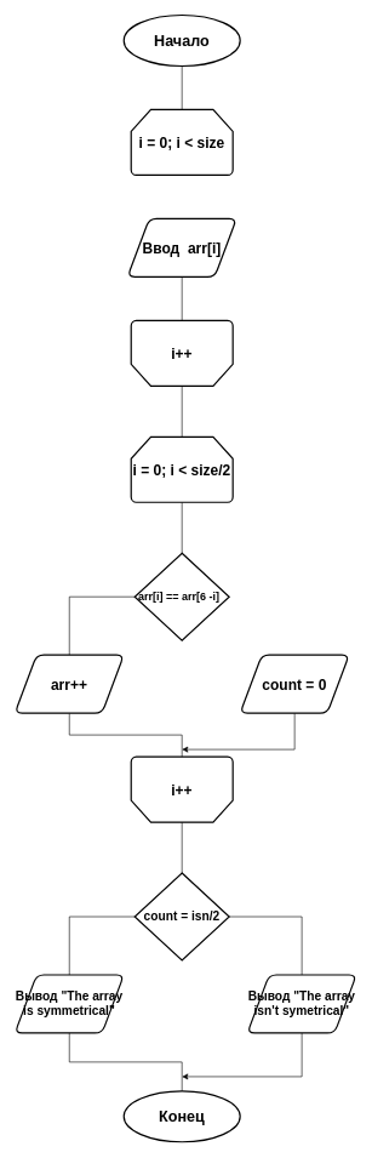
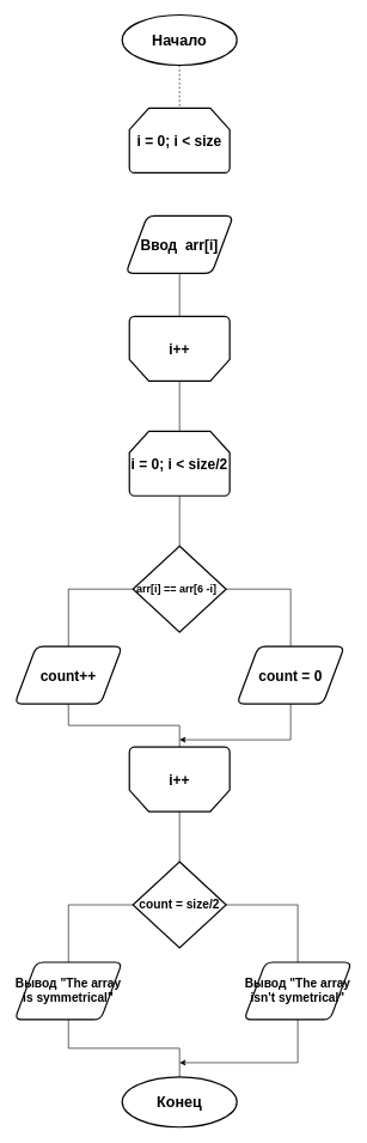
  <mxCell id="0" />
  <mxCell id="1" parent="0" />
- <mxCell id="2" style="edgeStyle=orthogonalEdgeStyle;rounded=0;orthogonalLoop=1;jettySize=auto;html=1;exitX=0.5;exitY=1;exitDx=0;exitDy=0;exitPerimeter=0;entryX=0.5;entryY=0;entryDx=0;entryDy=0;entryPerimeter=0;endArrow=none;endFill=0;" parent="1" source="3" target="5" edge="1"><mxGeometry relative="1" as="geometry" /></mxCell>
+ <mxCell id="2" style="edgeStyle=orthogonalEdgeStyle;rounded=0;orthogonalLoop=1;jettySize=auto;html=1;exitX=0.5;exitY=1;exitDx=0;exitDy=0;exitPerimeter=0;entryX=0.5;entryY=0;entryDx=0;entryDy=0;entryPerimeter=0;endArrow=none;endFill=0;dashed=1;" parent="1" source="3" target="5" edge="1"><mxGeometry relative="1" as="geometry" /></mxCell>
  <mxCell id="3" value="&lt;b&gt;&lt;font style=&quot;font-size: 21px&quot;&gt;Начало&lt;/font&gt;&lt;/b&gt;" style="strokeWidth=2;html=1;shape=mxgraph.flowchart.start_1;whiteSpace=wrap;" parent="1" vertex="1"><mxGeometry x="170" y="20" width="160" height="70" as="geometry" /></mxCell>
  <mxCell id="4" value="&lt;b&gt;&lt;font style=&quot;font-size: 21px&quot;&gt;Конец&lt;/font&gt;&lt;/b&gt;" style="strokeWidth=2;html=1;shape=mxgraph.flowchart.start_1;whiteSpace=wrap;" parent="1" vertex="1"><mxGeometry x="170" y="1499.784" width="160" height="70" as="geometry" /></mxCell>
  <mxCell id="5" value="&lt;b&gt;&lt;font style=&quot;font-size: 20px&quot;&gt;i = 0; i &amp;lt; size&lt;/font&gt;&lt;/b&gt;" style="strokeWidth=2;html=1;shape=mxgraph.flowchart.loop_limit;whiteSpace=wrap;" parent="1" vertex="1"><mxGeometry x="180" y="150" width="140" height="90" as="geometry" /></mxCell>
  <mxCell id="6" style="edgeStyle=orthogonalEdgeStyle;rounded=0;orthogonalLoop=1;jettySize=auto;html=1;exitX=0.5;exitY=1;exitDx=0;exitDy=0;entryX=0.5;entryY=1;entryDx=0;entryDy=0;entryPerimeter=0;endArrow=none;endFill=0;" parent="1" source="7" target="9" edge="1"><mxGeometry relative="1" as="geometry" /></mxCell>
  <mxCell id="7" value="&lt;b&gt;&lt;font style=&quot;font-size: 20px&quot;&gt;Ввод&amp;nbsp; arr[i]&lt;/font&gt;&lt;/b&gt;" style="shape=parallelogram;perimeter=parallelogramPerimeter;whiteSpace=wrap;html=1;strokeWidth=2;gradientColor=none;rounded=1;comic=0;shadow=0;" parent="1" vertex="1"><mxGeometry x="175" y="300" width="150" height="80" as="geometry" /></mxCell>
  <mxCell id="8" style="edgeStyle=orthogonalEdgeStyle;rounded=0;orthogonalLoop=1;jettySize=auto;html=1;exitX=0.5;exitY=0;exitDx=0;exitDy=0;exitPerimeter=0;entryX=0.5;entryY=0;entryDx=0;entryDy=0;entryPerimeter=0;endArrow=none;endFill=0;" parent="1" source="9" target="11" edge="1"><mxGeometry relative="1" as="geometry" /></mxCell>
  <mxCell id="9" value="&lt;b&gt;&lt;font style=&quot;font-size: 20px&quot;&gt;i++&lt;/font&gt;&lt;/b&gt;" style="strokeWidth=2;html=1;shape=mxgraph.flowchart.loop_limit;whiteSpace=wrap;direction=west;" parent="1" vertex="1"><mxGeometry x="180" y="440" width="140" height="90" as="geometry" /></mxCell>
  <mxCell id="10" style="edgeStyle=orthogonalEdgeStyle;rounded=0;orthogonalLoop=1;jettySize=auto;html=1;exitX=0.5;exitY=1;exitDx=0;exitDy=0;exitPerimeter=0;entryX=0.5;entryY=0;entryDx=0;entryDy=0;entryPerimeter=0;endArrow=none;endFill=0;" parent="1" source="11" target="14" edge="1"><mxGeometry relative="1" as="geometry" /></mxCell>
  <mxCell id="11" value="&lt;b&gt;&lt;font style=&quot;font-size: 20px&quot;&gt;i = 0; i &amp;lt; size/2&lt;/font&gt;&lt;/b&gt;" style="strokeWidth=2;html=1;shape=mxgraph.flowchart.loop_limit;whiteSpace=wrap;" parent="1" vertex="1"><mxGeometry x="180" y="600" width="140" height="90" as="geometry" /></mxCell>
+ <mxCell id="12" style="edgeStyle=orthogonalEdgeStyle;rounded=0;orthogonalLoop=1;jettySize=auto;html=1;exitX=1;exitY=0.5;exitDx=0;exitDy=0;exitPerimeter=0;entryX=0.5;entryY=0;entryDx=0;entryDy=0;endArrow=none;endFill=0;" parent="1" source="14" target="20" edge="1"><mxGeometry relative="1" as="geometry" /></mxCell>
  <mxCell id="13" style="edgeStyle=orthogonalEdgeStyle;rounded=0;orthogonalLoop=1;jettySize=auto;html=1;exitX=0;exitY=0.5;exitDx=0;exitDy=0;exitPerimeter=0;entryX=0.5;entryY=0;entryDx=0;entryDy=0;endArrow=none;endFill=0;" parent="1" source="14" target="18" edge="1"><mxGeometry relative="1" as="geometry" /></mxCell>
  <mxCell id="14" value="&lt;b&gt;&lt;font style=&quot;font-size: 15px&quot;&gt;arr[i] == arr[6 -i]&amp;nbsp;&amp;nbsp;&lt;/font&gt;&lt;/b&gt;" style="strokeWidth=2;html=1;shape=mxgraph.flowchart.decision;whiteSpace=wrap;rounded=1;shadow=0;comic=0;gradientColor=none;" parent="1" vertex="1"><mxGeometry x="185" y="760" width="130" height="120" as="geometry" /></mxCell>
  <mxCell id="15" style="edgeStyle=orthogonalEdgeStyle;rounded=0;orthogonalLoop=1;jettySize=auto;html=1;exitX=0.5;exitY=0;exitDx=0;exitDy=0;exitPerimeter=0;entryX=0.5;entryY=0;entryDx=0;entryDy=0;entryPerimeter=0;endArrow=none;endFill=0;" edge="1" parent="1" source="16" target="23"><mxGeometry relative="1" as="geometry" /></mxCell>
  <mxCell id="16" value="&lt;b&gt;&lt;font style=&quot;font-size: 20px&quot;&gt;i++&lt;/font&gt;&lt;/b&gt;" style="strokeWidth=2;html=1;shape=mxgraph.flowchart.loop_limit;whiteSpace=wrap;direction=west;" parent="1" vertex="1"><mxGeometry x="180" y="1040" width="140" height="90" as="geometry" /></mxCell>
  <mxCell id="17" style="edgeStyle=orthogonalEdgeStyle;rounded=0;orthogonalLoop=1;jettySize=auto;html=1;exitX=0.5;exitY=1;exitDx=0;exitDy=0;endArrow=none;endFill=0;entryX=0.5;entryY=1;entryDx=0;entryDy=0;entryPerimeter=0;" parent="1" source="18" target="16" edge="1"><mxGeometry relative="1" as="geometry"><mxPoint x="250" y="1050" as="targetPoint" /></mxGeometry></mxCell>
- <mxCell id="18" value="&lt;div&gt;&lt;b&gt;&lt;font style=&quot;font-size: 20px&quot;&gt;arr++&lt;/font&gt;&lt;/b&gt;&lt;/div&gt;" style="shape=parallelogram;perimeter=parallelogramPerimeter;whiteSpace=wrap;html=1;strokeWidth=2;gradientColor=none;rounded=1;comic=0;shadow=0;align=center;" parent="1" vertex="1"><mxGeometry x="20" y="900" width="150" height="80" as="geometry" /></mxCell>
+ <mxCell id="18" value="&lt;div&gt;&lt;b&gt;&lt;font style=&quot;font-size: 20px&quot;&gt;count++&lt;/font&gt;&lt;/b&gt;&lt;/div&gt;" style="shape=parallelogram;perimeter=parallelogramPerimeter;whiteSpace=wrap;html=1;strokeWidth=2;gradientColor=none;rounded=1;comic=0;shadow=0;align=center;" parent="1" vertex="1"><mxGeometry x="20" y="900" width="150" height="80" as="geometry" /></mxCell>
  <mxCell id="19" style="edgeStyle=orthogonalEdgeStyle;rounded=0;orthogonalLoop=1;jettySize=auto;html=1;exitX=0.5;exitY=1;exitDx=0;exitDy=0;endArrow=classic;endFill=1;" parent="1" source="20" edge="1"><mxGeometry relative="1" as="geometry"><mxPoint x="250" y="1030" as="targetPoint" /><Array as="points"><mxPoint x="405" y="1030" /><mxPoint x="250" y="1030" /></Array></mxGeometry></mxCell>
  <mxCell id="20" value="&lt;b&gt;&lt;font style=&quot;font-size: 20px&quot;&gt;count = 0&lt;/font&gt;&lt;/b&gt;" style="shape=parallelogram;perimeter=parallelogramPerimeter;whiteSpace=wrap;html=1;strokeWidth=2;gradientColor=none;rounded=1;comic=0;shadow=0;" parent="1" vertex="1"><mxGeometry x="330" y="900" width="150" height="80" as="geometry" /></mxCell>
  <mxCell id="21" style="edgeStyle=orthogonalEdgeStyle;rounded=0;orthogonalLoop=1;jettySize=auto;html=1;exitX=0;exitY=0.5;exitDx=0;exitDy=0;exitPerimeter=0;entryX=0.5;entryY=0;entryDx=0;entryDy=0;endArrow=none;endFill=0;" edge="1" parent="1" source="23" target="25"><mxGeometry relative="1" as="geometry" /></mxCell>
  <mxCell id="22" style="edgeStyle=orthogonalEdgeStyle;rounded=0;orthogonalLoop=1;jettySize=auto;html=1;exitX=1;exitY=0.5;exitDx=0;exitDy=0;exitPerimeter=0;entryX=0.5;entryY=0;entryDx=0;entryDy=0;endArrow=none;endFill=0;" edge="1" parent="1" source="23" target="27"><mxGeometry relative="1" as="geometry" /></mxCell>
- <mxCell id="23" value="&lt;b&gt;&lt;font style=&quot;font-size: 17px&quot;&gt;count = isn/2&lt;/font&gt;&lt;/b&gt;" style="strokeWidth=2;html=1;shape=mxgraph.flowchart.decision;whiteSpace=wrap;rounded=1;shadow=0;comic=0;gradientColor=none;" vertex="1" parent="1"><mxGeometry x="185" y="1200" width="130" height="120" as="geometry" /></mxCell>
+ <mxCell id="23" value="&lt;b&gt;&lt;font style=&quot;font-size: 17px&quot;&gt;count = size/2&lt;/font&gt;&lt;/b&gt;" style="strokeWidth=2;html=1;shape=mxgraph.flowchart.decision;whiteSpace=wrap;rounded=1;shadow=0;comic=0;gradientColor=none;" vertex="1" parent="1"><mxGeometry x="185" y="1200" width="130" height="120" as="geometry" /></mxCell>
  <mxCell id="24" style="edgeStyle=orthogonalEdgeStyle;rounded=0;orthogonalLoop=1;jettySize=auto;html=1;exitX=0.5;exitY=1;exitDx=0;exitDy=0;entryX=0.5;entryY=0;entryDx=0;entryDy=0;entryPerimeter=0;endArrow=none;endFill=0;" edge="1" parent="1" source="25" target="4"><mxGeometry relative="1" as="geometry" /></mxCell>
  <mxCell id="25" value="&lt;b&gt;&lt;font style=&quot;font-size: 17px&quot;&gt;Вывод &quot;The array is symmetrical&quot;&lt;/font&gt;&lt;/b&gt;" style="shape=parallelogram;perimeter=parallelogramPerimeter;whiteSpace=wrap;html=1;strokeWidth=2;gradientColor=none;rounded=1;comic=0;shadow=0;align=center;" vertex="1" parent="1"><mxGeometry x="20" y="1340" width="150" height="80" as="geometry" /></mxCell>
  <mxCell id="26" style="edgeStyle=orthogonalEdgeStyle;rounded=0;orthogonalLoop=1;jettySize=auto;html=1;exitX=0.5;exitY=1;exitDx=0;exitDy=0;endArrow=classic;endFill=1;" edge="1" parent="1" source="27"><mxGeometry relative="1" as="geometry"><mxPoint x="250" y="1480" as="targetPoint" /><Array as="points"><mxPoint x="415" y="1480" /></Array></mxGeometry></mxCell>
  <mxCell id="27" value="&lt;b&gt;&lt;font style=&quot;font-size: 17px&quot;&gt;Вывод &quot;The array isn't symetrical&quot;&lt;/font&gt;&lt;/b&gt;" style="shape=parallelogram;perimeter=parallelogramPerimeter;whiteSpace=wrap;html=1;strokeWidth=2;gradientColor=none;rounded=1;comic=0;shadow=0;" vertex="1" parent="1"><mxGeometry x="340" y="1340" width="150" height="80" as="geometry" /></mxCell>
